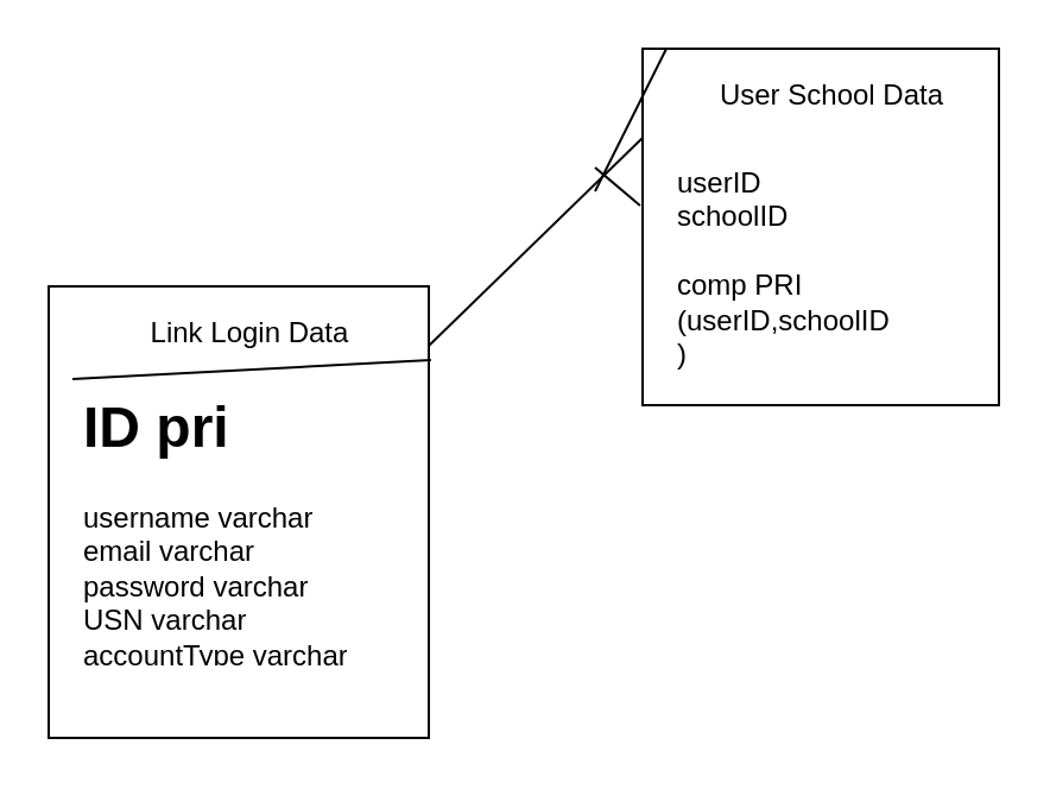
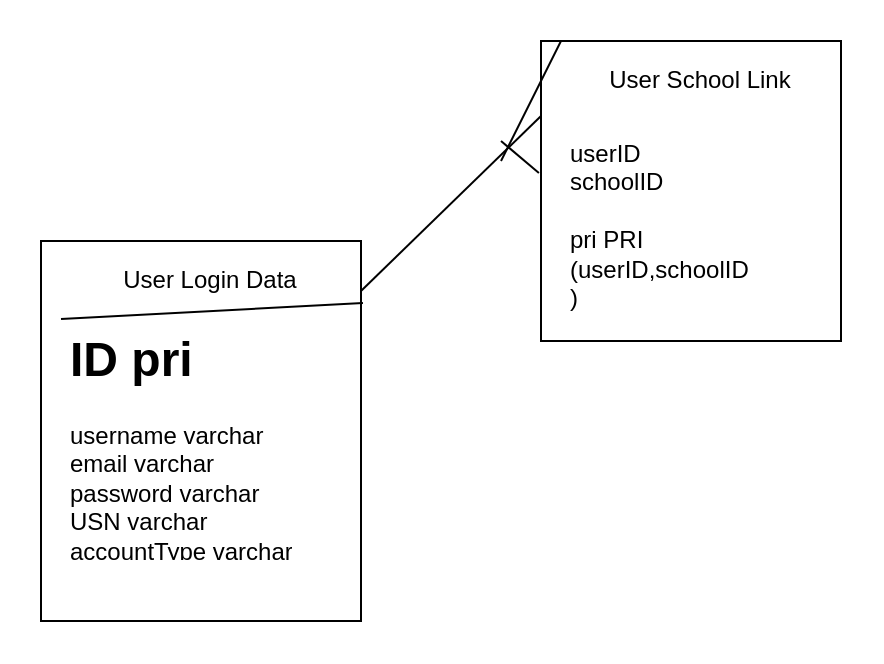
  <mxCell id="0" />
  <mxCell id="1" parent="0" />
  <mxCell id="2" value="" style="rounded=0;whiteSpace=wrap;html=1;" vertex="1" parent="1"><mxGeometry x="20" y="120" width="160" height="190" as="geometry" /></mxCell>
  <mxCell id="3" value="" style="endArrow=none;html=1;entryX=1.006;entryY=0.163;entryDx=0;entryDy=0;entryPerimeter=0;" edge="1" parent="1" target="2"><mxGeometry width="50" height="50" relative="1" as="geometry"><mxPoint x="30" y="159" as="sourcePoint" /><mxPoint x="-60" y="380" as="targetPoint" /><Array as="points" /></mxGeometry></mxCell>
- <mxCell id="4" value="Link Login Data" style="text;html=1;strokeColor=none;fillColor=none;align=center;verticalAlign=middle;whiteSpace=wrap;rounded=0;" vertex="1" parent="1"><mxGeometry x="40" y="130" width="130" height="20" as="geometry" /></mxCell>
+ <mxCell id="4" value="User Login Data" style="text;html=1;strokeColor=none;fillColor=none;align=center;verticalAlign=middle;whiteSpace=wrap;rounded=0;" vertex="1" parent="1"><mxGeometry x="40" y="130" width="130" height="20" as="geometry" /></mxCell>
  <mxCell id="5" value="&lt;h1&gt;ID pri&lt;/h1&gt;&lt;div&gt;username varchar&lt;/div&gt;&lt;div&gt;email varchar&lt;/div&gt;&lt;div&gt;password varchar&amp;nbsp;&lt;/div&gt;&lt;div&gt;USN varchar&lt;/div&gt;&lt;div&gt;accountType varchar&lt;/div&gt;" style="text;html=1;strokeColor=none;fillColor=none;spacing=5;spacingTop=-20;whiteSpace=wrap;overflow=hidden;rounded=0;" vertex="1" parent="1"><mxGeometry x="30" y="160" width="190" height="120" as="geometry" /></mxCell>
  <mxCell id="6" value="" style="rounded=0;whiteSpace=wrap;html=1;" vertex="1" parent="1"><mxGeometry x="270" y="20" width="150" height="150" as="geometry" /></mxCell>
- <mxCell id="7" value="User School Data" style="text;html=1;strokeColor=none;fillColor=none;align=center;verticalAlign=middle;whiteSpace=wrap;rounded=0;" vertex="1" parent="1"><mxGeometry x="290" y="30" width="120" height="20" as="geometry" /></mxCell>
- <mxCell id="8" value="userID&lt;br&gt;schoolID&lt;br&gt;&lt;br&gt;comp PRI (userID,schoolID&lt;br&gt;)" style="text;html=1;strokeColor=none;fillColor=none;spacing=5;spacingTop=-20;whiteSpace=wrap;overflow=hidden;rounded=0;" vertex="1" parent="1"><mxGeometry x="280" y="80" width="130" height="120" as="geometry" /></mxCell>
+ <mxCell id="7" value="User School Link" style="text;html=1;strokeColor=none;fillColor=none;align=center;verticalAlign=middle;whiteSpace=wrap;rounded=0;" vertex="1" parent="1"><mxGeometry x="290" y="30" width="120" height="20" as="geometry" /></mxCell>
+ <mxCell id="8" value="userID&lt;br&gt;schoolID&lt;br&gt;&lt;br&gt;pri PRI (userID,schoolID&lt;br&gt;)" style="text;html=1;strokeColor=none;fillColor=none;spacing=5;spacingTop=-20;whiteSpace=wrap;overflow=hidden;rounded=0;" vertex="1" parent="1"><mxGeometry x="280" y="80" width="130" height="120" as="geometry" /></mxCell>
  <mxCell id="9" value="" style="endArrow=none;html=1;entryX=0;entryY=0.25;entryDx=0;entryDy=0;" edge="1" parent="1" target="6"><mxGeometry width="50" height="50" relative="1" as="geometry"><mxPoint x="180" y="145" as="sourcePoint" /><mxPoint x="230" y="95" as="targetPoint" /></mxGeometry></mxCell>
  <mxCell id="10" value="" style="endArrow=none;html=1;" edge="1" parent="1"><mxGeometry width="50" height="50" relative="1" as="geometry"><mxPoint x="250" y="80" as="sourcePoint" /><mxPoint x="280" y="20" as="targetPoint" /></mxGeometry></mxCell>
  <mxCell id="11" value="" style="endArrow=none;html=1;entryX=-0.007;entryY=0.44;entryDx=0;entryDy=0;entryPerimeter=0;" edge="1" parent="1" target="6"><mxGeometry width="50" height="50" relative="1" as="geometry"><mxPoint x="250" y="70" as="sourcePoint" /><mxPoint x="290" y="55" as="targetPoint" /></mxGeometry></mxCell>
